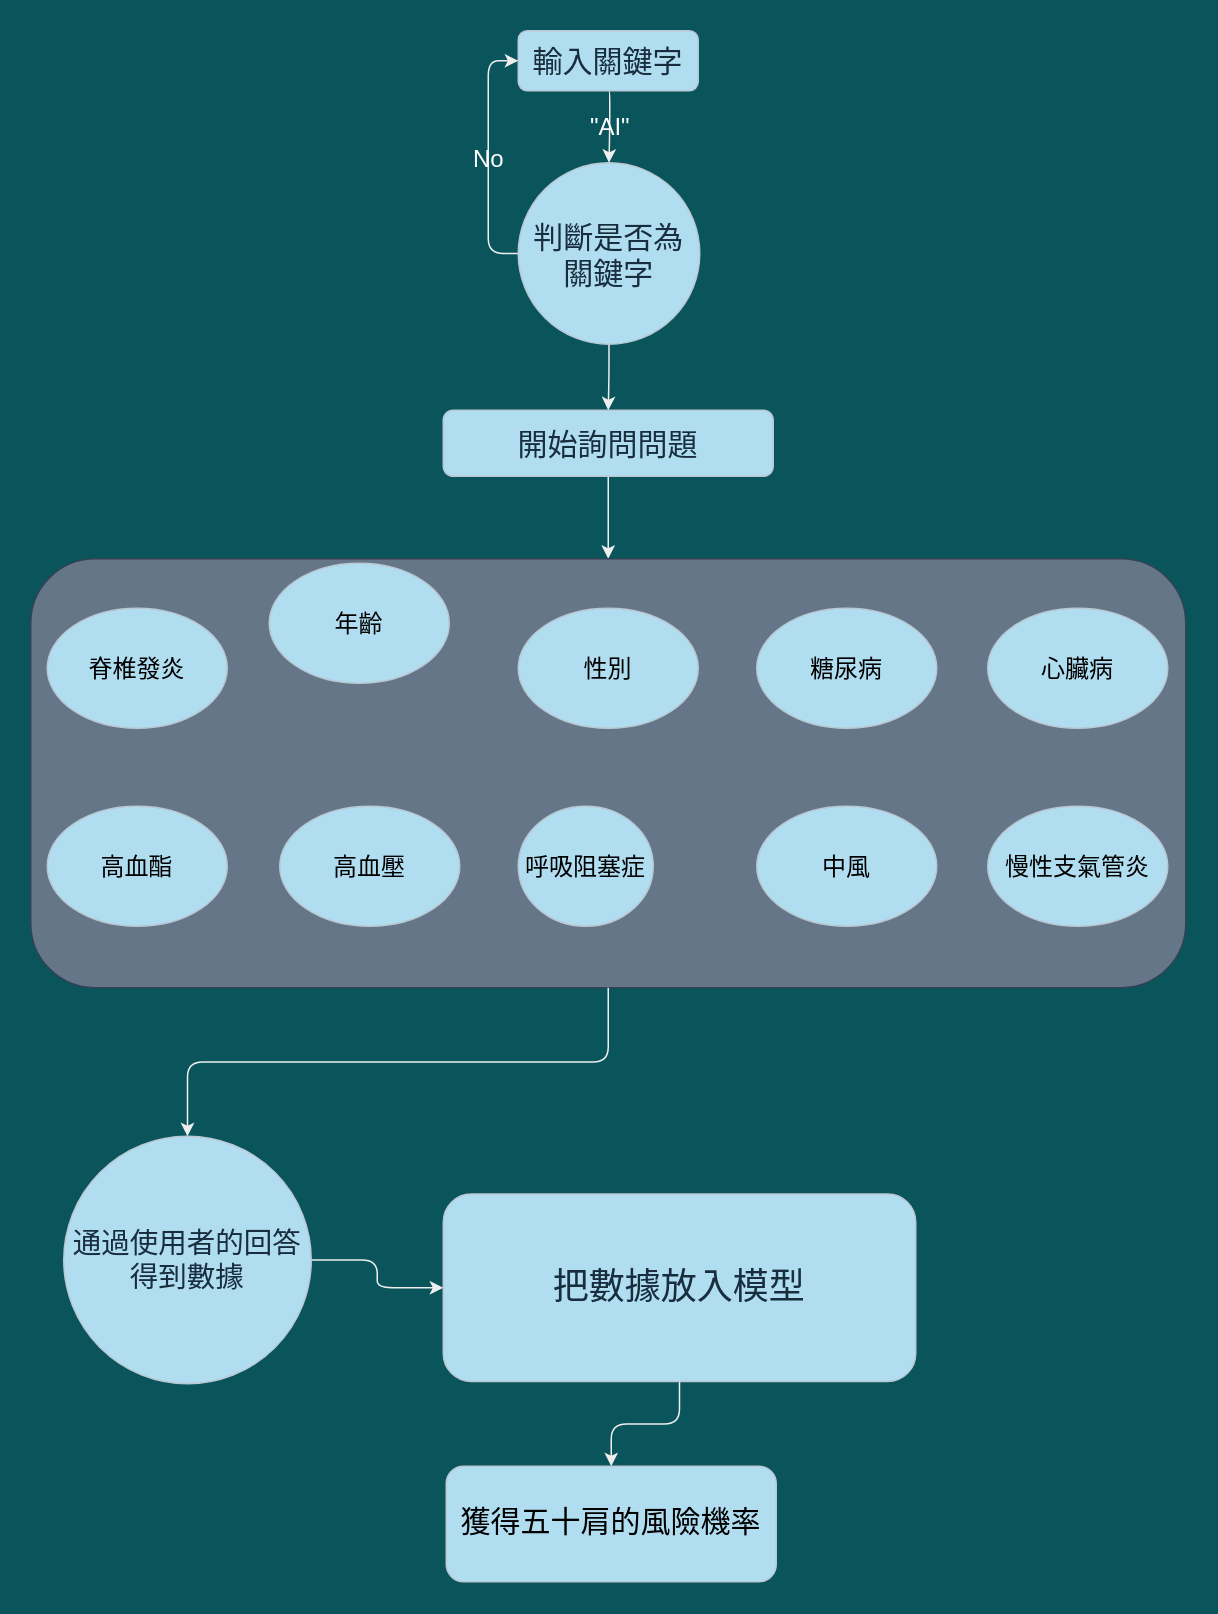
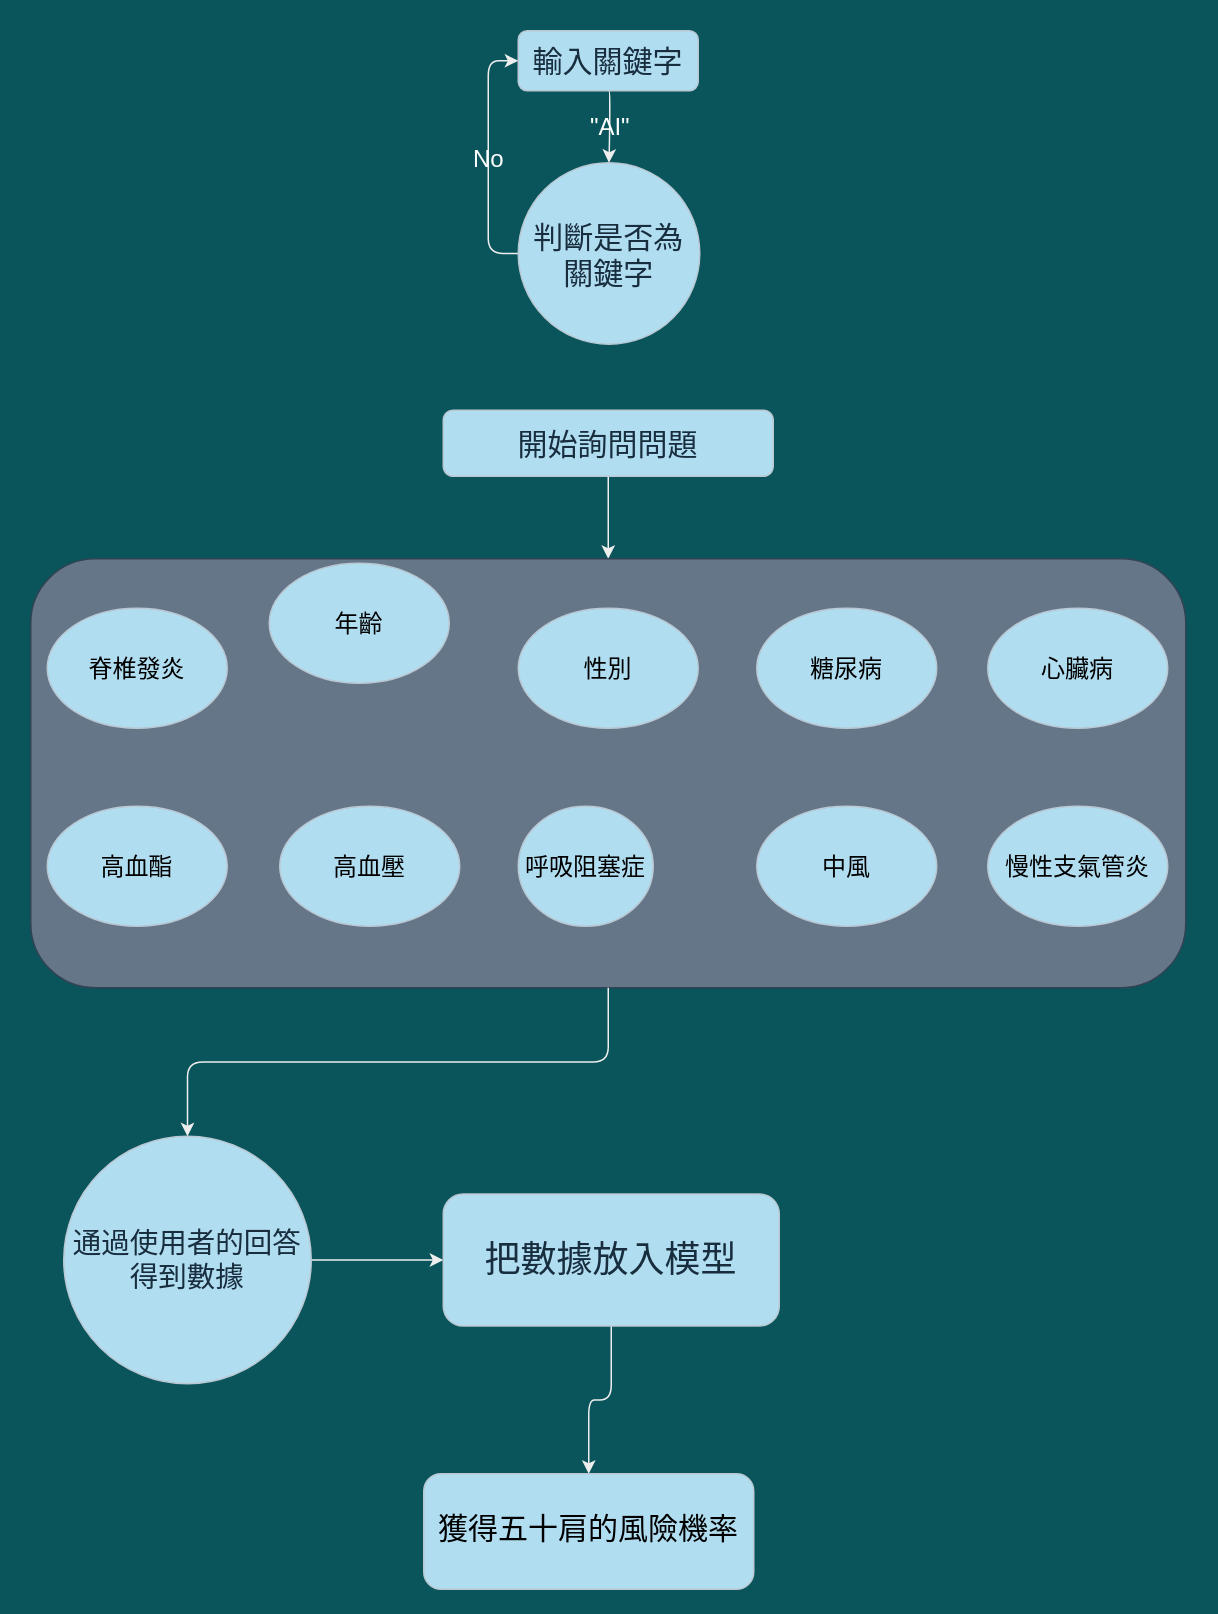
  <mxCell id="0" />
  <mxCell id="1" parent="0" />
  <mxCell id="2" value="&quot;AI&quot;" style="edgeStyle=orthogonalEdgeStyle;curved=0;rounded=1;sketch=0;orthogonalLoop=1;jettySize=auto;html=1;exitX=0.5;exitY=1;exitDx=0;exitDy=0;entryX=0.5;entryY=0;entryDx=0;entryDy=0;labelBackgroundColor=none;strokeColor=#EEEEEE;fontSize=16;fontColor=#FFFFFF;" edge="1" parent="1" source="3" target="22"><mxGeometry relative="1" as="geometry"><Array as="points"><mxPoint x="406" y="84" /><mxPoint x="406" y="84" /></Array></mxGeometry></mxCell>
  <mxCell id="3" value="&lt;font style=&quot;font-size: 20px&quot;&gt;輸入關鍵字&lt;/font&gt;" style="rounded=1;whiteSpace=wrap;html=1;fontSize=16;glass=0;strokeWidth=1;shadow=0;fillColor=#B1DDF0;strokeColor=#BAC8D3;fontColor=#182E3E;" parent="1" vertex="1"><mxGeometry x="345" y="20" width="120" height="40" as="geometry" /></mxCell>
  <mxCell id="4" style="edgeStyle=orthogonalEdgeStyle;curved=0;rounded=1;sketch=0;orthogonalLoop=1;jettySize=auto;html=1;exitX=0.5;exitY=1;exitDx=0;exitDy=0;entryX=0.5;entryY=0;entryDx=0;entryDy=0;labelBackgroundColor=none;strokeColor=#EEEEEE;fontSize=16;fontColor=#FFFFFF;" edge="1" parent="1" source="5" target="7"><mxGeometry relative="1" as="geometry" /></mxCell>
  <mxCell id="5" value="&lt;font style=&quot;font-size: 20px&quot;&gt;開始詢問問題&lt;/font&gt;" style="rounded=1;whiteSpace=wrap;html=1;fontSize=16;glass=0;strokeWidth=1;shadow=0;fillColor=#B1DDF0;strokeColor=#BAC8D3;fontColor=#182E3E;" vertex="1" parent="1"><mxGeometry x="295" y="273" width="220" height="44" as="geometry" /></mxCell>
  <mxCell id="6" value="" style="group" vertex="1" connectable="0" parent="1"><mxGeometry x="20" y="372" width="770" height="286" as="geometry" /></mxCell>
  <mxCell id="7" value="" style="rounded=1;whiteSpace=wrap;html=1;sketch=0;strokeColor=#314354;fillColor=#647687;fontSize=16;fontColor=#ffffff;" vertex="1" parent="6"><mxGeometry width="770" height="286" as="geometry" /></mxCell>
  <mxCell id="8" value="&lt;font color=&quot;#000000&quot;&gt;高血壓&lt;/font&gt;" style="ellipse;whiteSpace=wrap;html=1;rounded=0;sketch=0;strokeColor=#BAC8D3;fillColor=#B1DDF0;fontSize=16;fontColor=#FFFFFF;" vertex="1" parent="6"><mxGeometry x="166" y="165" width="120" height="80" as="geometry" /></mxCell>
  <mxCell id="9" value="&lt;font color=&quot;#000000&quot;&gt;高血酯&lt;/font&gt;" style="ellipse;whiteSpace=wrap;html=1;rounded=0;sketch=0;strokeColor=#BAC8D3;fillColor=#B1DDF0;fontSize=16;fontColor=#FFFFFF;" vertex="1" parent="6"><mxGeometry x="11" y="165" width="120" height="80" as="geometry" /></mxCell>
  <mxCell id="10" value="&lt;font color=&quot;#000000&quot;&gt;呼吸阻塞症&lt;/font&gt;" style="ellipse;whiteSpace=wrap;html=1;rounded=0;sketch=0;strokeColor=#BAC8D3;fillColor=#B1DDF0;fontSize=16;fontColor=#FFFFFF;" vertex="1" parent="6"><mxGeometry x="325" y="165" width="90" height="80" as="geometry" /></mxCell>
  <mxCell id="11" value="&lt;font color=&quot;#000000&quot;&gt;中風&lt;/font&gt;" style="ellipse;whiteSpace=wrap;html=1;rounded=0;sketch=0;strokeColor=#BAC8D3;fillColor=#B1DDF0;fontSize=16;fontColor=#FFFFFF;" vertex="1" parent="6"><mxGeometry x="484" y="165" width="120" height="80" as="geometry" /></mxCell>
  <mxCell id="12" value="&lt;font color=&quot;#000000&quot;&gt;脊椎發炎&lt;/font&gt;" style="ellipse;whiteSpace=wrap;html=1;rounded=0;sketch=0;strokeColor=#BAC8D3;fillColor=#B1DDF0;fontSize=16;fontColor=#FFFFFF;" vertex="1" parent="6"><mxGeometry x="11" y="33" width="120" height="80" as="geometry" /></mxCell>
  <mxCell id="13" value="&lt;font color=&quot;#000000&quot;&gt;年齡&lt;/font&gt;" style="ellipse;whiteSpace=wrap;html=1;rounded=0;sketch=0;strokeColor=#BAC8D3;fillColor=#B1DDF0;fontSize=16;fontColor=#FFFFFF;" vertex="1" parent="6"><mxGeometry x="159" y="3" width="120" height="80" as="geometry" /></mxCell>
  <mxCell id="14" value="&lt;font color=&quot;#000000&quot;&gt;性別&lt;/font&gt;" style="ellipse;whiteSpace=wrap;html=1;rounded=0;sketch=0;strokeColor=#BAC8D3;fillColor=#B1DDF0;fontSize=16;fontColor=#FFFFFF;" vertex="1" parent="6"><mxGeometry x="325" y="33" width="120" height="80" as="geometry" /></mxCell>
  <mxCell id="15" value="&lt;font color=&quot;#000000&quot;&gt;糖尿病&lt;/font&gt;" style="ellipse;whiteSpace=wrap;html=1;rounded=0;sketch=0;strokeColor=#BAC8D3;fillColor=#B1DDF0;fontSize=16;fontColor=#FFFFFF;" vertex="1" parent="6"><mxGeometry x="484" y="33" width="120" height="80" as="geometry" /></mxCell>
  <mxCell id="16" value="&lt;font color=&quot;#000000&quot;&gt;心臟病&lt;/font&gt;" style="ellipse;whiteSpace=wrap;html=1;rounded=0;sketch=0;strokeColor=#BAC8D3;fillColor=#B1DDF0;fontSize=16;fontColor=#FFFFFF;" vertex="1" parent="6"><mxGeometry x="638" y="33" width="120" height="80" as="geometry" /></mxCell>
  <mxCell id="17" value="&lt;font color=&quot;#000000&quot;&gt;慢性支氣管炎&lt;/font&gt;" style="ellipse;whiteSpace=wrap;html=1;rounded=0;sketch=0;strokeColor=#BAC8D3;fillColor=#B1DDF0;fontSize=16;fontColor=#FFFFFF;" vertex="1" parent="6"><mxGeometry x="638" y="165" width="120" height="80" as="geometry" /></mxCell>
  <mxCell id="18" style="edgeStyle=orthogonalEdgeStyle;curved=0;rounded=1;sketch=0;orthogonalLoop=1;jettySize=auto;html=1;exitX=0.5;exitY=1;exitDx=0;exitDy=0;labelBackgroundColor=none;strokeColor=#EEEEEE;fontSize=16;fontColor=#FFFFFF;" edge="1" parent="1" source="19" target="26"><mxGeometry relative="1" as="geometry" /></mxCell>
- <mxCell id="19" value="&lt;font style=&quot;font-size: 24px&quot;&gt;把數據放入模型&lt;/font&gt;" style="rounded=1;whiteSpace=wrap;html=1;fontSize=16;glass=0;strokeWidth=1;shadow=0;fillColor=#B1DDF0;strokeColor=#BAC8D3;fontColor=#182E3E;" vertex="1" parent="1"><mxGeometry x="295" y="795.5" width="315" height="125" as="geometry" /></mxCell>
+ <mxCell id="19" value="&lt;font style=&quot;font-size: 24px&quot;&gt;把數據放入模型&lt;/font&gt;" style="rounded=1;whiteSpace=wrap;html=1;fontSize=16;glass=0;strokeWidth=1;shadow=0;fillColor=#B1DDF0;strokeColor=#BAC8D3;fontColor=#182E3E;" vertex="1" parent="1"><mxGeometry x="295" y="795.5" width="224" height="88" as="geometry" /></mxCell>
  <mxCell id="20" value="No" style="edgeStyle=orthogonalEdgeStyle;curved=0;rounded=1;sketch=0;orthogonalLoop=1;jettySize=auto;html=1;exitX=0;exitY=0.5;exitDx=0;exitDy=0;entryX=0;entryY=0.5;entryDx=0;entryDy=0;labelBackgroundColor=none;strokeColor=#EEEEEE;fontSize=16;fontColor=#FFFFFF;" edge="1" parent="1" source="22" target="3"><mxGeometry relative="1" as="geometry" /></mxCell>
- <mxCell id="21" style="edgeStyle=orthogonalEdgeStyle;curved=0;rounded=1;sketch=0;orthogonalLoop=1;jettySize=auto;html=1;exitX=0.5;exitY=1;exitDx=0;exitDy=0;labelBackgroundColor=none;strokeColor=#EEEEEE;fontSize=16;fontColor=#FFFFFF;" edge="1" parent="1" source="22" target="5"><mxGeometry relative="1" as="geometry" /></mxCell>
  <mxCell id="22" value="&lt;span style=&quot;color: rgb(24 , 46 , 62)&quot;&gt;&lt;font style=&quot;font-size: 20px&quot;&gt;判斷是否為關鍵字&lt;/font&gt;&lt;/span&gt;" style="ellipse;whiteSpace=wrap;html=1;aspect=fixed;rounded=0;sketch=0;strokeColor=#BAC8D3;fillColor=#B1DDF0;fontSize=16;fontColor=#FFFFFF;" vertex="1" parent="1"><mxGeometry x="345" y="108" width="121" height="121" as="geometry" /></mxCell>
  <mxCell id="23" style="edgeStyle=orthogonalEdgeStyle;curved=0;rounded=1;sketch=0;orthogonalLoop=1;jettySize=auto;html=1;exitX=1;exitY=0.5;exitDx=0;exitDy=0;labelBackgroundColor=none;strokeColor=#EEEEEE;fontSize=16;fontColor=#FFFFFF;" edge="1" parent="1" source="24" target="19"><mxGeometry relative="1" as="geometry" /></mxCell>
  <mxCell id="24" value="&lt;span style=&quot;color: rgb(24 , 46 , 62) ; font-size: 19px&quot;&gt;通過使用者的回答得到數據&lt;/span&gt;" style="ellipse;whiteSpace=wrap;html=1;aspect=fixed;rounded=0;sketch=0;strokeColor=#BAC8D3;fillColor=#B1DDF0;fontSize=16;fontColor=#FFFFFF;" vertex="1" parent="1"><mxGeometry x="42" y="757" width="165" height="165" as="geometry" /></mxCell>
  <mxCell id="25" style="edgeStyle=orthogonalEdgeStyle;curved=0;rounded=1;sketch=0;orthogonalLoop=1;jettySize=auto;html=1;exitX=0.5;exitY=1;exitDx=0;exitDy=0;entryX=0.5;entryY=0;entryDx=0;entryDy=0;labelBackgroundColor=none;strokeColor=#EEEEEE;fontSize=16;fontColor=#FFFFFF;" edge="1" parent="1" source="7" target="24"><mxGeometry relative="1" as="geometry" /></mxCell>
- <mxCell id="26" value="&lt;div style=&quot;font-family: &amp;#34;consolas&amp;#34; , &amp;#34;courier new&amp;#34; , monospace ; line-height: 19px&quot;&gt;&lt;font color=&quot;#000000&quot; style=&quot;font-size: 20px&quot;&gt;獲得五十肩的風險機率&lt;/font&gt;&lt;/div&gt;" style="rounded=1;whiteSpace=wrap;html=1;labelBackgroundColor=none;sketch=0;strokeColor=#BAC8D3;fillColor=#B1DDF0;fontSize=16;fontColor=#FFFFFF;" vertex="1" parent="1"><mxGeometry x="297" y="977" width="220" height="77" as="geometry" /></mxCell>
+ <mxCell id="26" value="&lt;div style=&quot;font-family: &amp;#34;consolas&amp;#34; , &amp;#34;courier new&amp;#34; , monospace ; line-height: 19px&quot;&gt;&lt;font color=&quot;#000000&quot; style=&quot;font-size: 20px&quot;&gt;獲得五十肩的風險機率&lt;/font&gt;&lt;/div&gt;" style="rounded=1;whiteSpace=wrap;html=1;labelBackgroundColor=none;sketch=0;strokeColor=#BAC8D3;fillColor=#B1DDF0;fontSize=16;fontColor=#FFFFFF;" vertex="1" parent="1"><mxGeometry x="282" y="982" width="220" height="77" as="geometry" /></mxCell>
